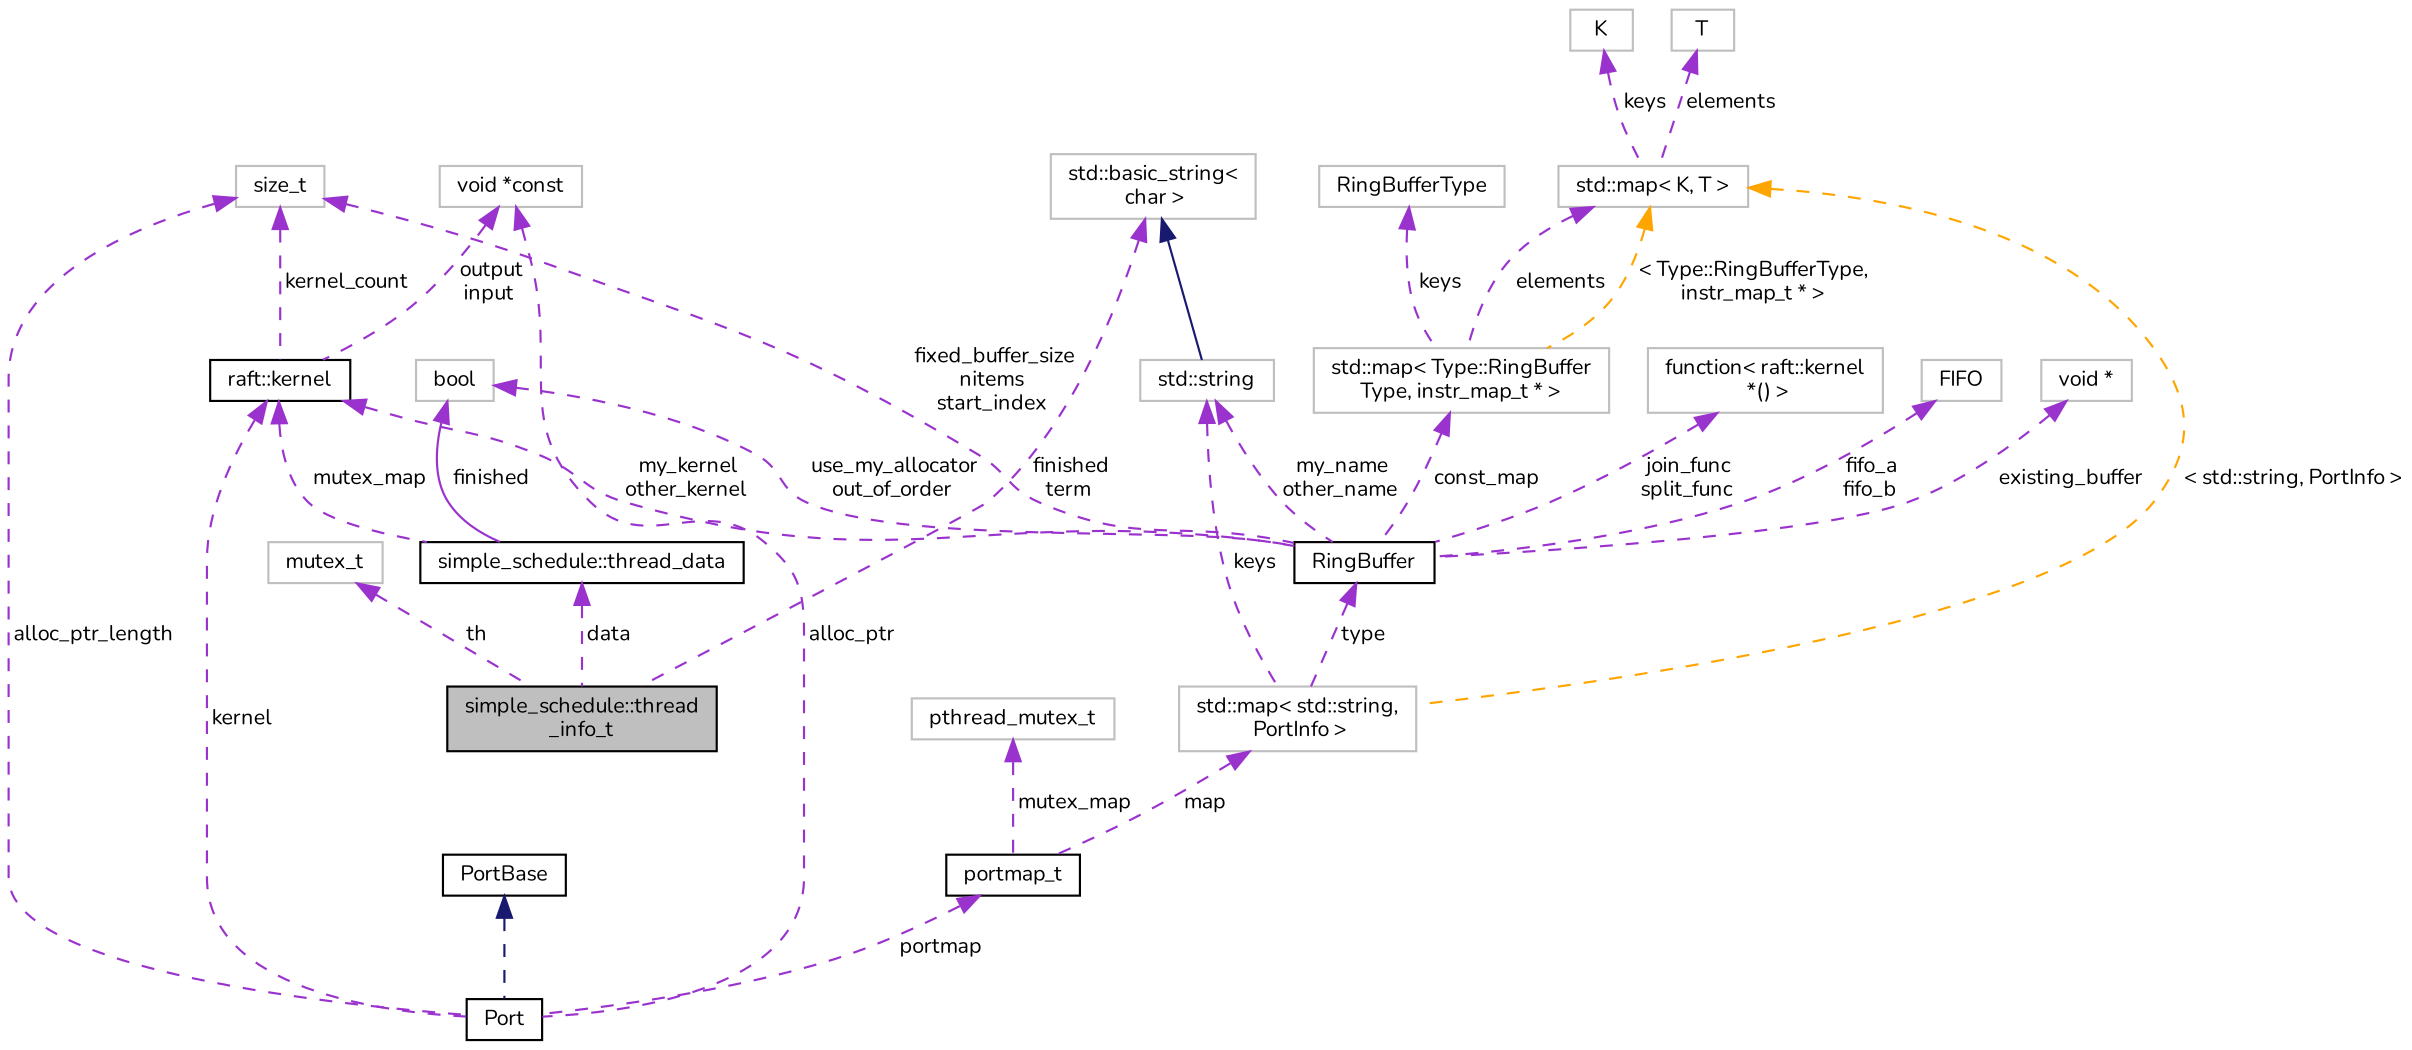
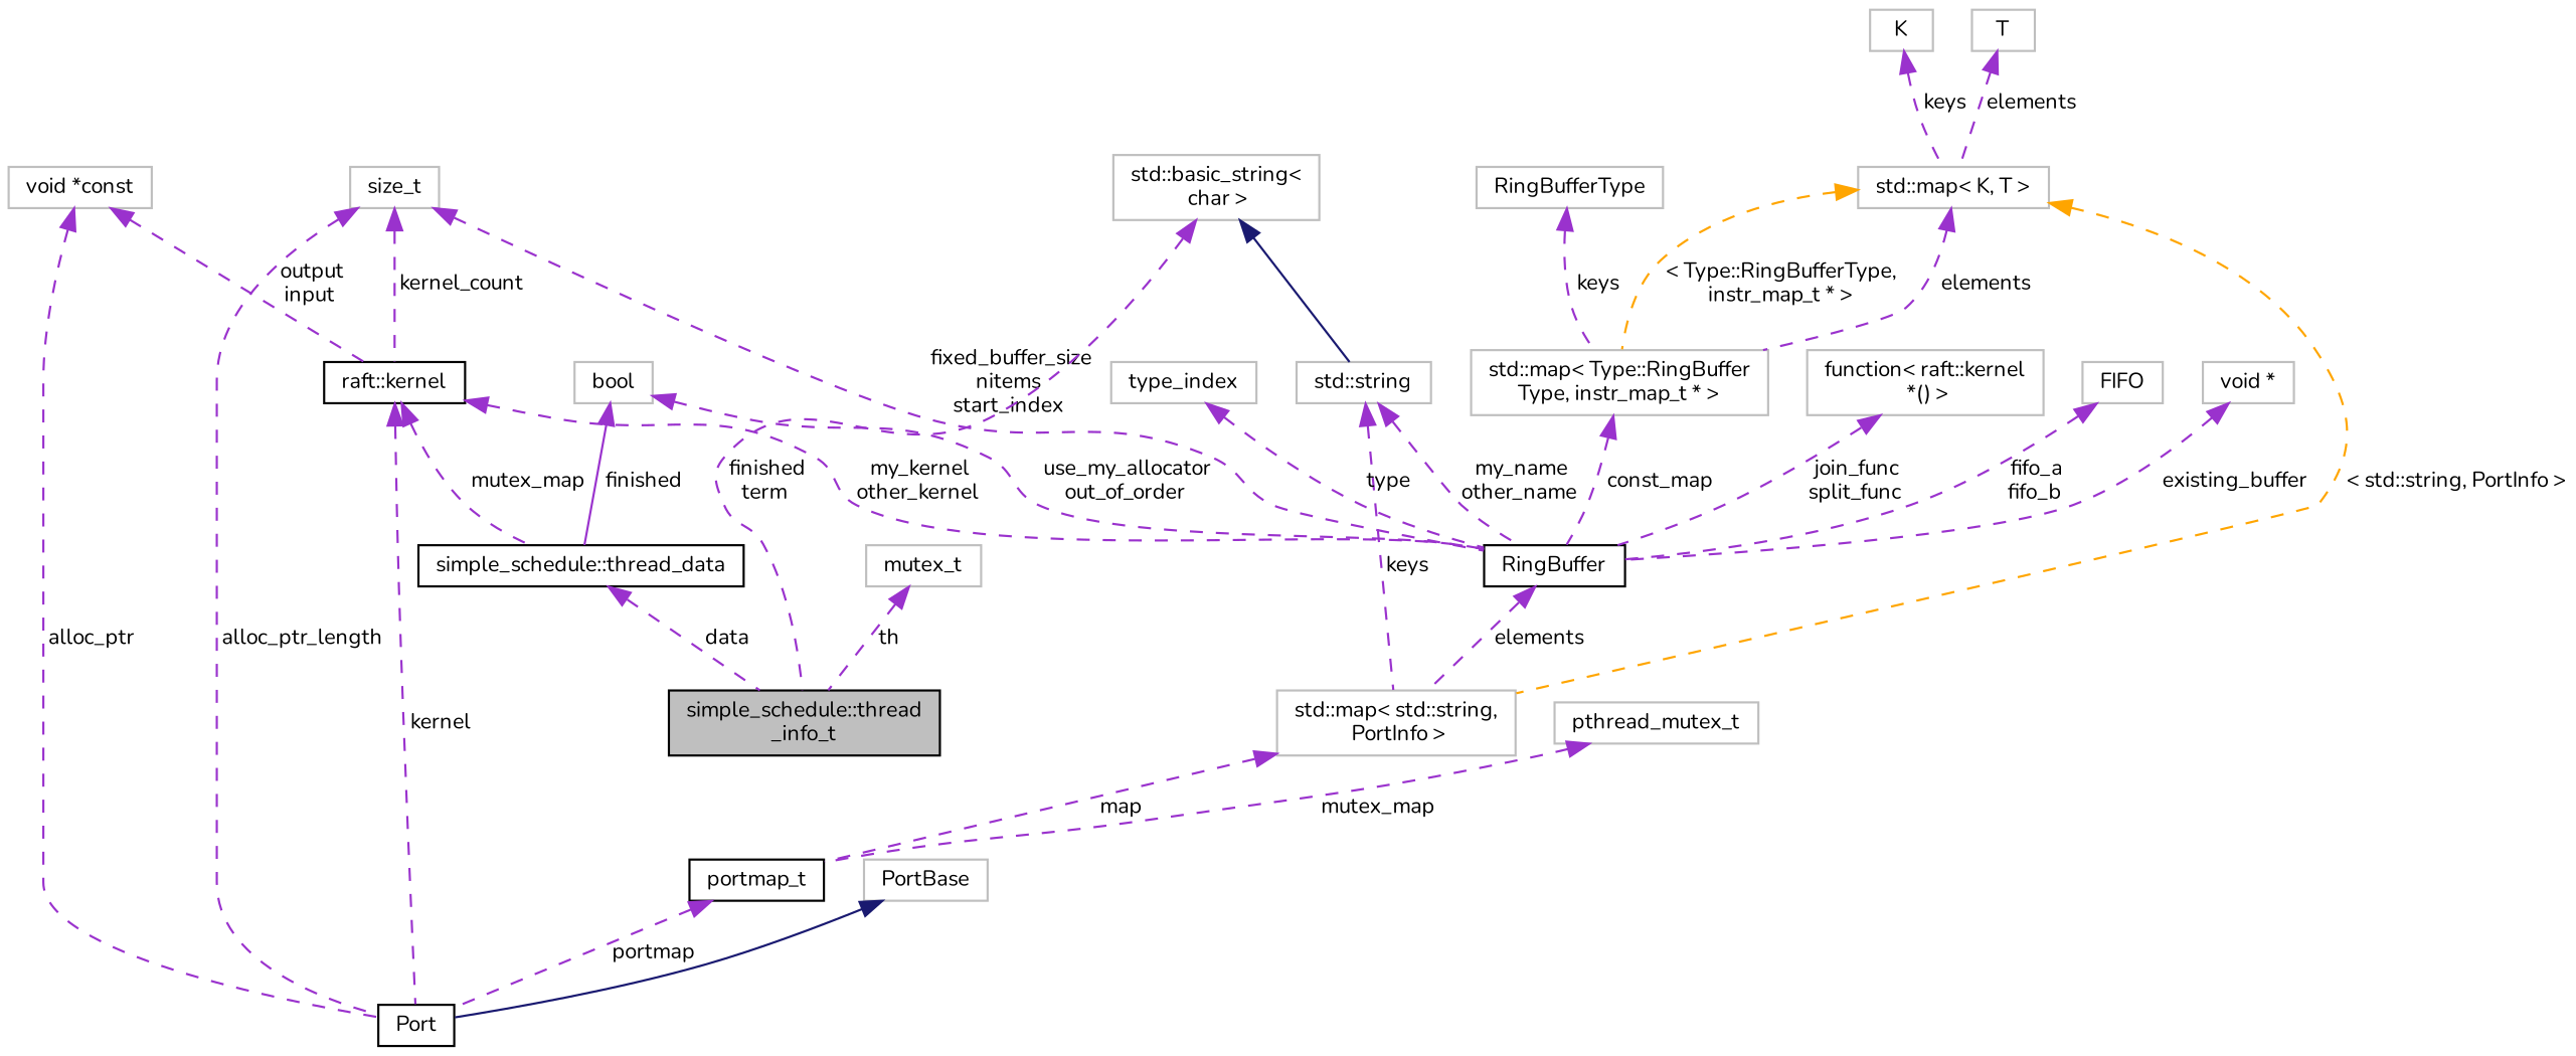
  digraph {
    fontname=Nunito
    rankdir=TB
    node [color=grey75 fontname=Nunito fontsize=10 shape=record]
    edge [color=darkorchid3 dir=back fontname=Nunito fontsize=10 labelfontname=Helvetica labelfontsize=10 style=dashed]
    n1 [color=black fillcolor=grey75 fontcolor=black height=0.2 label="simple_schedule::thread\l_info_t" style=filled width=0.4]
    n2 [color=black height=0.2 label="simple_schedule::thread_data" width=0.4]
    n3 [height=0.2 label=bool width=0.4]
    n4 [color=black height=0.2 label=RingBuffer width=0.4]
    n5 [height=0.2 label="std::map\< std::string,\l PortInfo \>" width=0.4]
    n6 [color=black height=0.2 label="raft::kernel" width=0.4]
    n7 [color=black height=0.2 label=Port width=0.4]
    n8 [height=0.2 label=size_t width=0.4]
-   n9 [color=black height=0.2 label=PortBase width=0.4]
+   n9 [height=0.2 label=PortBase width=0.4]
    n10 [height=0.2 label="void *const" width=0.4]
    n11 [color=black height=0.2 label=portmap_t width=0.4]
    n12 [height=0.2 label="std::string" width=0.4]
    n13 [height=0.2 label="std::basic_string\<\l char \>" width=0.4]
+   n14 [height=0.2 label=type_index width=0.4]
    n15 [height=0.2 label="function\< raft::kernel\l *() \>" width=0.4]
    n16 [height=0.2 label="std::map\< Type::RingBuffer\lType, instr_map_t * \>" width=0.4]
    n17 [height=0.2 label="std::map\< K, T \>" width=0.4]
    n18 [height=0.2 label=K width=0.4]
    n19 [height=0.2 label=T width=0.4]
    n20 [height=0.2 label=RingBufferType width=0.4]
    n21 [height=0.2 label=FIFO width=0.4]
    n22 [height=0.2 label="void *" width=0.4]
    n23 [height=0.2 label=pthread_mutex_t width=0.4]
    n24 [height=0.2 label=mutex_t width=0.4]
    n2 -> n1 [label=" data"]
    n3 -> n2 [label=" finished" style=solid]
    n3 -> n4 [label=" use_my_allocator\nout_of_order"]
-   n4 -> n5 [label=" type"]
+   n4 -> n5 [label=" elements"]
    n5 -> n11 [label=" map"]
    n6 -> n2 [label=" mutex_map"]
    n6 -> n4 [label=" my_kernel\nother_kernel"]
    n6 -> n7 [label=" kernel"]
    n8 -> n4 [label=" fixed_buffer_size\nnitems\nstart_index"]
    n8 -> n6 [label=" kernel_count"]
    n8 -> n7 [label=" alloc_ptr_length"]
-   n9 -> n7 [color=midnightblue]
+   n9 -> n7 [color=midnightblue style=solid]
    n10 -> n6 [label=" output\ninput"]
    n10 -> n7 [label=" alloc_ptr"]
    n11 -> n7 [label=" portmap"]
    n12 -> n4 [label=" my_name\nother_name"]
    n12 -> n5 [label=" keys"]
    n13 -> n1 [label=" finished\nterm"]
    n13 -> n12 [color=midnightblue style=solid]
+   n14 -> n4 [label=" type"]
    n15 -> n4 [label=" join_func\nsplit_func"]
    n16 -> n4 [label=" const_map"]
    n17 -> n5 [color=orange label=" \< std::string, PortInfo \>"]
    n17 -> n16 [label=" elements"]
    n17 -> n16 [color=orange label=" \< Type::RingBufferType,\l instr_map_t * \>"]
    n18 -> n17 [label=" keys"]
    n19 -> n17 [label=" elements"]
    n20 -> n16 [label=" keys"]
    n21 -> n4 [label=" fifo_a\nfifo_b"]
    n22 -> n4 [label=" existing_buffer"]
    n23 -> n11 [label=" mutex_map"]
    n24 -> n1 [label=" th"]
  }
